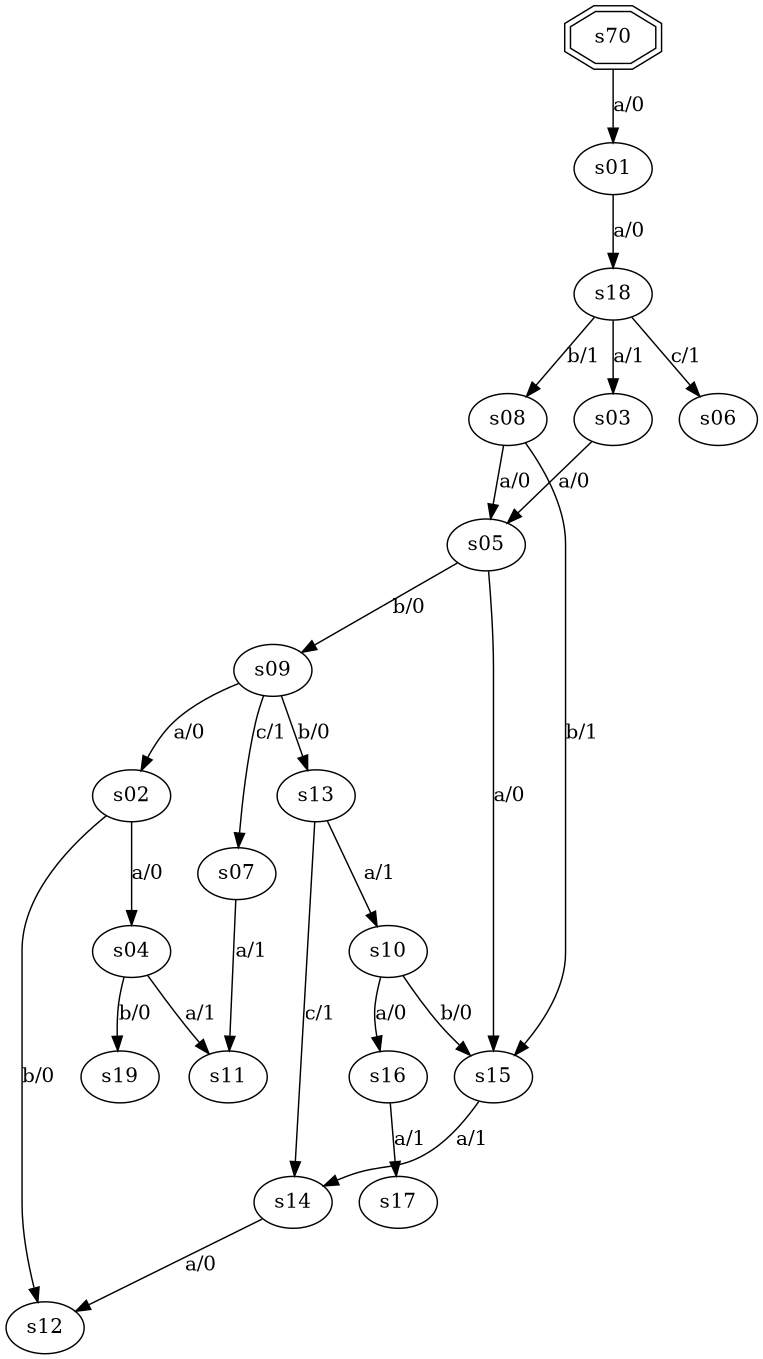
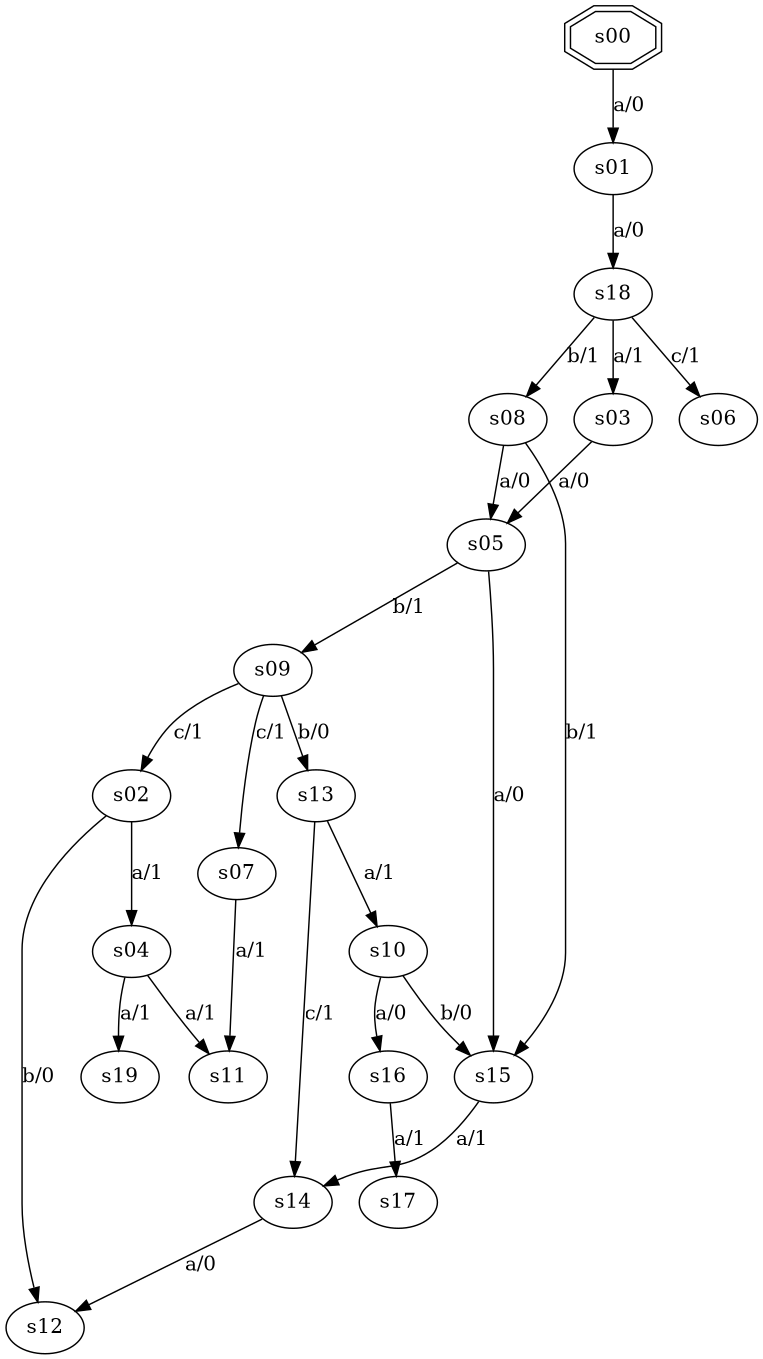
  digraph {
-   s00 [shape=doubleoctagon label=s70]
+   s00 [shape=doubleoctagon]
    s01
    s18
    s03
    s08
    s06
    s05
    s15
    s02
    s04
    s12
    s11
    s19
    s14
    s09
    s07
    s13
    s10
    s16
    s17
    s00 -> s01 [label="a/0"]
    s01 -> s18 [label="a/0"]
    s18 -> s03 [label="a/1"]
    s18 -> s08 [label="b/1"]
    s18 -> s06 [label="c/1"]
    s03 -> s05 [label="a/0"]
    s08 -> s05 [label="a/0"]
    s08 -> s15 [label="b/1"]
    s05 -> s15 [label="a/0"]
-   s05 -> s09 [label="b/0"]
+   s05 -> s09 [label="b/1"]
    s15 -> s14 [label="a/1"]
-   s02 -> s04 [label="a/0"]
+   s02 -> s04 [label="a/1"]
    s02 -> s12 [label="b/0"]
    s04 -> s11 [label="a/1"]
-   s04 -> s19 [label="b/0"]
+   s04 -> s19 [label="a/1"]
    s14 -> s12 [label="a/0"]
-   s09 -> s02 [label="a/0"]
+   s09 -> s02 [label="c/1"]
    s09 -> s07 [label="c/1"]
    s09 -> s13 [label="b/0"]
    s07 -> s11 [label="a/1"]
    s13 -> s14 [label="c/1"]
    s13 -> s10 [label="a/1"]
    s10 -> s15 [label="b/0"]
    s10 -> s16 [label="a/0"]
    s16 -> s17 [label="a/1"]
  }
